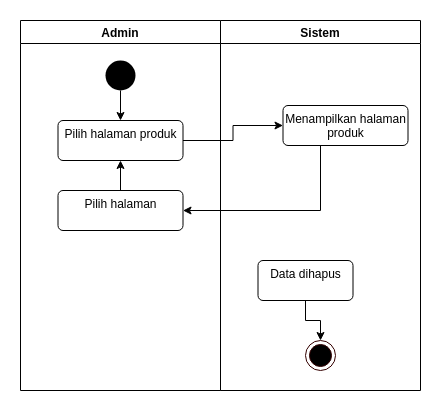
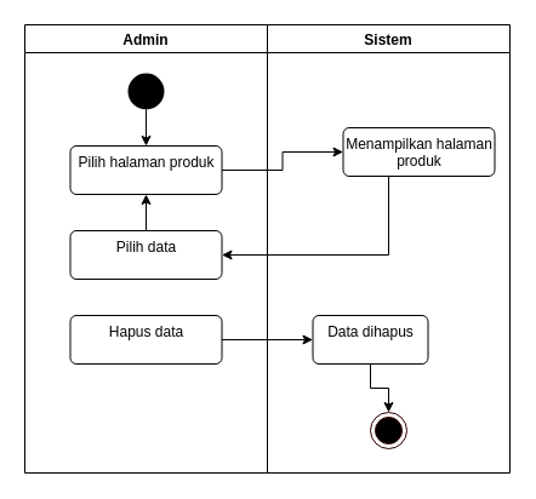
  <mxCell id="0" />
  <mxCell id="1" parent="0" />
  <mxCell id="2" value="Admin" style="swimlane;startSize=23;" vertex="1" parent="1"><mxGeometry x="20" y="20" width="200" height="370" as="geometry" /></mxCell>
  <mxCell id="3" style="edgeStyle=orthogonalEdgeStyle;rounded=0;orthogonalLoop=1;jettySize=auto;html=1;entryX=0.5;entryY=0;entryDx=0;entryDy=0;" edge="1" parent="2" source="4" target="5"><mxGeometry relative="1" as="geometry" /></mxCell>
  <mxCell id="4" value="" style="ellipse;fillColor=#000000;strokeColor=none;" vertex="1" parent="2"><mxGeometry x="85" y="40" width="30" height="30" as="geometry" /></mxCell>
  <mxCell id="5" value="Pilih halaman produk" style="html=1;align=center;verticalAlign=top;rounded=1;absoluteArcSize=1;arcSize=10;dashed=0;" vertex="1" parent="2"><mxGeometry x="37.5" y="100" width="125" height="40" as="geometry" /></mxCell>
  <mxCell id="6" style="edgeStyle=orthogonalEdgeStyle;rounded=0;orthogonalLoop=1;jettySize=auto;html=1;" edge="1" parent="2" source="7" target="5"><mxGeometry relative="1" as="geometry" /></mxCell>
- <mxCell id="7" value="Pilih halaman" style="html=1;align=center;verticalAlign=top;rounded=1;absoluteArcSize=1;arcSize=10;dashed=0;" vertex="1" parent="2"><mxGeometry x="37.5" y="170" width="125" height="40" as="geometry" /></mxCell>
+ <mxCell id="7" value="Pilih data" style="html=1;align=center;verticalAlign=top;rounded=1;absoluteArcSize=1;arcSize=10;dashed=0;" vertex="1" parent="2"><mxGeometry x="37.5" y="170" width="125" height="40" as="geometry" /></mxCell>
+ <mxCell id="8" value="Hapus data" style="html=1;align=center;verticalAlign=top;rounded=1;absoluteArcSize=1;arcSize=10;dashed=0;" vertex="1" parent="2"><mxGeometry x="37.5" y="240" width="125" height="40" as="geometry" /></mxCell>
  <mxCell id="9" value="Sistem" style="swimlane;" vertex="1" parent="1"><mxGeometry x="220" y="20" width="200" height="370" as="geometry" /></mxCell>
  <mxCell id="10" value="Menampilkan halaman&lt;br&gt;produk" style="html=1;align=center;verticalAlign=top;rounded=1;absoluteArcSize=1;arcSize=10;dashed=0;" vertex="1" parent="9"><mxGeometry x="62.5" y="85" width="125" height="40" as="geometry" /></mxCell>
  <mxCell id="11" style="edgeStyle=orthogonalEdgeStyle;rounded=0;orthogonalLoop=1;jettySize=auto;html=1;" edge="1" parent="9" source="12" target="13"><mxGeometry relative="1" as="geometry" /></mxCell>
  <mxCell id="12" value="Data dihapus" style="html=1;align=center;verticalAlign=top;rounded=1;absoluteArcSize=1;arcSize=10;dashed=0;" vertex="1" parent="9"><mxGeometry x="37.5" y="240" width="95" height="40" as="geometry" /></mxCell>
  <mxCell id="13" value="" style="ellipse;html=1;shape=endState;fillColor=#000000;strokeColor=#330000;" vertex="1" parent="9"><mxGeometry x="85" y="320" width="30" height="30" as="geometry" /></mxCell>
  <mxCell id="14" style="edgeStyle=orthogonalEdgeStyle;rounded=0;orthogonalLoop=1;jettySize=auto;html=1;" edge="1" parent="1" source="5" target="10"><mxGeometry relative="1" as="geometry" /></mxCell>
  <mxCell id="15" style="edgeStyle=orthogonalEdgeStyle;rounded=0;orthogonalLoop=1;jettySize=auto;html=1;entryX=1;entryY=0.5;entryDx=0;entryDy=0;" edge="1" parent="1" source="10" target="7"><mxGeometry relative="1" as="geometry"><Array as="points"><mxPoint x="320" y="210" /></Array></mxGeometry></mxCell>
+ <mxCell id="16" style="edgeStyle=orthogonalEdgeStyle;rounded=0;orthogonalLoop=1;jettySize=auto;html=1;" edge="1" parent="1" source="8" target="12"><mxGeometry relative="1" as="geometry" /></mxCell>
